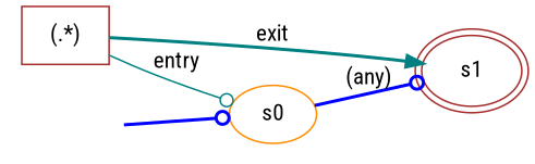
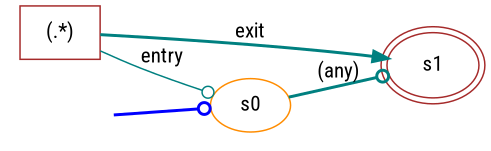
  digraph {
    rankdir=LR
    fontname="Roboto Condensed"
    node [color=brown fontname="Roboto Condensed"]
    edge [style=bold color=teal arrowhead=odot fontname="Roboto Condensed"]
    n1 [label="(.*)" shape=box]
    s1 [peripheries=2]
    s0 [color=darkorange]
    _start_ [style=invis color=""]
    subgraph sub_1 {
      rank=same
      n1
    }
    n1 -> s1 [label=exit arrowhead=normal]
    n1 -> s0 [label=entry style=solid]
-   s0 -> s1 [label="(any)" color=blue]
+   s0 -> s1 [label="(any)"]
    _start_ -> s0 [color=blue]
  }
